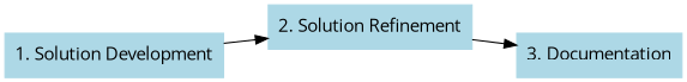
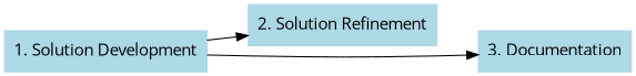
  digraph {
    fontname="Open Sans"
    rankdir=LR
    node [color=lightblue fontname="Open Sans" shape=box style=filled]
    edge [fontname="Open Sans"]
    "1. Solution Development"
    "2. Solution Refinement"
    "3. Documentation"
    "1. Solution Development" -> "2. Solution Refinement"
-   "2. Solution Refinement" -> "3. Documentation"
+   "1. Solution Development" -> "3. Documentation"
  }
